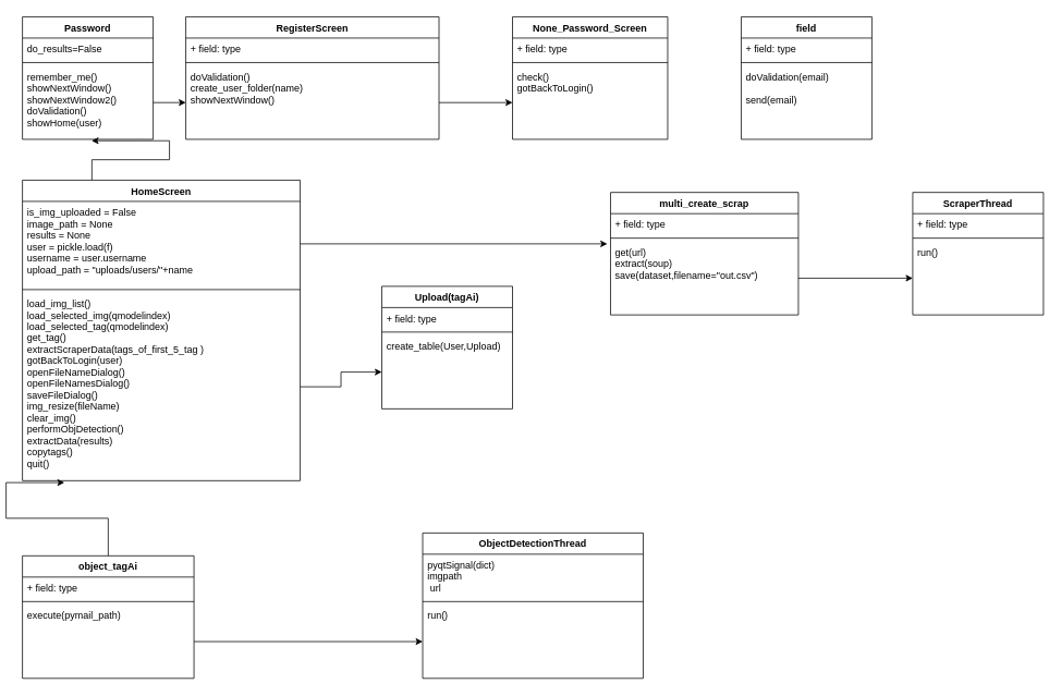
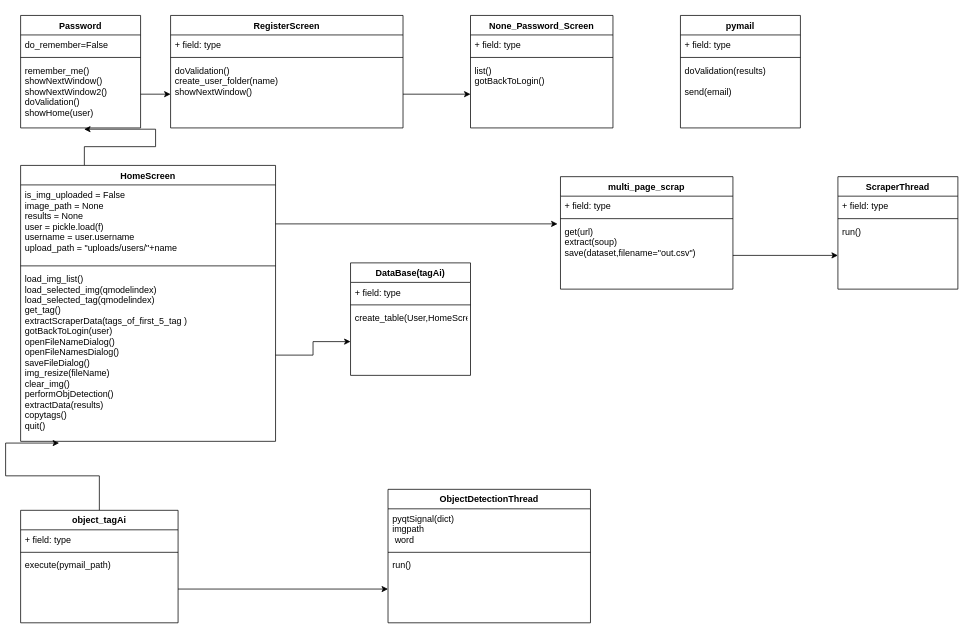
  <mxCell id="0" />
  <mxCell id="1" parent="0" />
  <mxCell id="2" value="RegisterScreen" style="swimlane;fontStyle=1;align=center;verticalAlign=top;childLayout=stackLayout;horizontal=1;startSize=26;horizontalStack=0;resizeParent=1;resizeParentMax=0;resizeLast=0;collapsible=1;marginBottom=0;" parent="1" vertex="1"><mxGeometry x="220" y="20" width="310" height="150" as="geometry" /></mxCell>
  <mxCell id="3" value="+ field: type" style="text;strokeColor=none;fillColor=none;align=left;verticalAlign=top;spacingLeft=4;spacingRight=4;overflow=hidden;rotatable=0;points=[[0,0.5],[1,0.5]];portConstraint=eastwest;" parent="2" vertex="1"><mxGeometry y="26" width="310" height="26" as="geometry" /></mxCell>
  <mxCell id="4" value="" style="line;strokeWidth=1;fillColor=none;align=left;verticalAlign=middle;spacingTop=-1;spacingLeft=3;spacingRight=3;rotatable=0;labelPosition=right;points=[];portConstraint=eastwest;" parent="2" vertex="1"><mxGeometry y="52" width="310" height="8" as="geometry" /></mxCell>
  <mxCell id="5" value="doValidation()&#10;create_user_folder(name)&#10;showNextWindow()&#10;&#10;" style="text;strokeColor=none;fillColor=none;align=left;verticalAlign=top;spacingLeft=4;spacingRight=4;overflow=hidden;rotatable=0;points=[[0,0.5],[1,0.5]];portConstraint=eastwest;" parent="2" vertex="1"><mxGeometry y="60" width="310" height="90" as="geometry" /></mxCell>
  <mxCell id="6" value="Password" style="swimlane;fontStyle=1;align=center;verticalAlign=top;childLayout=stackLayout;horizontal=1;startSize=26;horizontalStack=0;resizeParent=1;resizeParentMax=0;resizeLast=0;collapsible=1;marginBottom=0;" parent="1" vertex="1"><mxGeometry x="20" y="20" width="160" height="150" as="geometry" /></mxCell>
- <mxCell id="7" value="do_results=False" style="text;strokeColor=none;fillColor=none;align=left;verticalAlign=top;spacingLeft=4;spacingRight=4;overflow=hidden;rotatable=0;points=[[0,0.5],[1,0.5]];portConstraint=eastwest;" parent="6" vertex="1"><mxGeometry y="26" width="160" height="26" as="geometry" /></mxCell>
+ <mxCell id="7" value="do_remember=False" style="text;strokeColor=none;fillColor=none;align=left;verticalAlign=top;spacingLeft=4;spacingRight=4;overflow=hidden;rotatable=0;points=[[0,0.5],[1,0.5]];portConstraint=eastwest;" parent="6" vertex="1"><mxGeometry y="26" width="160" height="26" as="geometry" /></mxCell>
  <mxCell id="8" value="" style="line;strokeWidth=1;fillColor=none;align=left;verticalAlign=middle;spacingTop=-1;spacingLeft=3;spacingRight=3;rotatable=0;labelPosition=right;points=[];portConstraint=eastwest;" parent="6" vertex="1"><mxGeometry y="52" width="160" height="8" as="geometry" /></mxCell>
  <mxCell id="9" value="remember_me()&#10;showNextWindow()&#10;showNextWindow2()&#10;doValidation()&#10;showHome(user)" style="text;strokeColor=none;fillColor=none;align=left;verticalAlign=top;spacingLeft=4;spacingRight=4;overflow=hidden;rotatable=0;points=[[0,0.5],[1,0.5]];portConstraint=eastwest;" parent="6" vertex="1"><mxGeometry y="60" width="160" height="90" as="geometry" /></mxCell>
  <mxCell id="10" value="None_Password_Screen" style="swimlane;fontStyle=1;align=center;verticalAlign=top;childLayout=stackLayout;horizontal=1;startSize=26;horizontalStack=0;resizeParent=1;resizeParentMax=0;resizeLast=0;collapsible=1;marginBottom=0;" parent="1" vertex="1"><mxGeometry x="620" y="20" width="190" height="150" as="geometry" /></mxCell>
  <mxCell id="11" value="+ field: type" style="text;strokeColor=none;fillColor=none;align=left;verticalAlign=top;spacingLeft=4;spacingRight=4;overflow=hidden;rotatable=0;points=[[0,0.5],[1,0.5]];portConstraint=eastwest;" parent="10" vertex="1"><mxGeometry y="26" width="190" height="26" as="geometry" /></mxCell>
  <mxCell id="12" value="" style="line;strokeWidth=1;fillColor=none;align=left;verticalAlign=middle;spacingTop=-1;spacingLeft=3;spacingRight=3;rotatable=0;labelPosition=right;points=[];portConstraint=eastwest;" parent="10" vertex="1"><mxGeometry y="52" width="190" height="8" as="geometry" /></mxCell>
- <mxCell id="13" value="check()&#10;gotBackToLogin()" style="text;strokeColor=none;fillColor=none;align=left;verticalAlign=top;spacingLeft=4;spacingRight=4;overflow=hidden;rotatable=0;points=[[0,0.5],[1,0.5]];portConstraint=eastwest;" parent="10" vertex="1"><mxGeometry y="60" width="190" height="90" as="geometry" /></mxCell>
+ <mxCell id="13" value="list()&#10;gotBackToLogin()" style="text;strokeColor=none;fillColor=none;align=left;verticalAlign=top;spacingLeft=4;spacingRight=4;overflow=hidden;rotatable=0;points=[[0,0.5],[1,0.5]];portConstraint=eastwest;" parent="10" vertex="1"><mxGeometry y="60" width="190" height="90" as="geometry" /></mxCell>
  <mxCell id="14" style="edgeStyle=orthogonalEdgeStyle;rounded=0;orthogonalLoop=1;jettySize=auto;html=1;exitX=0.25;exitY=0;exitDx=0;exitDy=0;entryX=0.529;entryY=1.019;entryDx=0;entryDy=0;entryPerimeter=0;" edge="1" parent="1" source="15" target="9"><mxGeometry relative="1" as="geometry" /></mxCell>
  <mxCell id="15" value="HomeScreen" style="swimlane;fontStyle=1;align=center;verticalAlign=top;childLayout=stackLayout;horizontal=1;startSize=26;horizontalStack=0;resizeParent=1;resizeParentMax=0;resizeLast=0;collapsible=1;marginBottom=0;" parent="1" vertex="1"><mxGeometry x="20" y="220" width="340" height="368" as="geometry" /></mxCell>
  <mxCell id="16" value="is_img_uploaded = False&#10;image_path = None&#10;results = None&#10;user = pickle.load(f)     &#10;username = user.username&#10;upload_path = &quot;uploads/users/&quot;+name" style="text;strokeColor=none;fillColor=none;align=left;verticalAlign=top;spacingLeft=4;spacingRight=4;overflow=hidden;rotatable=0;points=[[0,0.5],[1,0.5]];portConstraint=eastwest;" parent="15" vertex="1"><mxGeometry y="26" width="340" height="104" as="geometry" /></mxCell>
  <mxCell id="17" value="" style="line;strokeWidth=1;fillColor=none;align=left;verticalAlign=middle;spacingTop=-1;spacingLeft=3;spacingRight=3;rotatable=0;labelPosition=right;points=[];portConstraint=eastwest;" parent="15" vertex="1"><mxGeometry y="130" width="340" height="8" as="geometry" /></mxCell>
  <mxCell id="18" value="load_img_list()&#10;load_selected_img(qmodelindex)&#10;load_selected_tag(qmodelindex)&#10;get_tag()&#10;extractScraperData(tags_of_first_5_tag )&#10;gotBackToLogin(user)&#10;openFileNameDialog()&#10;openFileNamesDialog()&#10;saveFileDialog()&#10;img_resize(fileName)&#10;clear_img()&#10;performObjDetection()&#10;extractData(results)&#10;copytags()&#10;quit()" style="text;strokeColor=none;fillColor=none;align=left;verticalAlign=top;spacingLeft=4;spacingRight=4;overflow=hidden;rotatable=0;points=[[0,0.5],[1,0.5]];portConstraint=eastwest;" parent="15" vertex="1"><mxGeometry y="138" width="340" height="230" as="geometry" /></mxCell>
  <mxCell id="19" value="ObjectDetectionThread" style="swimlane;fontStyle=1;align=center;verticalAlign=top;childLayout=stackLayout;horizontal=1;startSize=26;horizontalStack=0;resizeParent=1;resizeParentMax=0;resizeLast=0;collapsible=1;marginBottom=0;" parent="1" vertex="1"><mxGeometry x="510" y="652" width="270" height="178" as="geometry" /></mxCell>
- <mxCell id="20" value="pyqtSignal(dict)&#10;imgpath&#10; url" style="text;strokeColor=none;fillColor=none;align=left;verticalAlign=top;spacingLeft=4;spacingRight=4;overflow=hidden;rotatable=0;points=[[0,0.5],[1,0.5]];portConstraint=eastwest;" parent="19" vertex="1"><mxGeometry y="26" width="270" height="54" as="geometry" /></mxCell>
+ <mxCell id="20" value="pyqtSignal(dict)&#10;imgpath&#10; word" style="text;strokeColor=none;fillColor=none;align=left;verticalAlign=top;spacingLeft=4;spacingRight=4;overflow=hidden;rotatable=0;points=[[0,0.5],[1,0.5]];portConstraint=eastwest;" parent="19" vertex="1"><mxGeometry y="26" width="270" height="54" as="geometry" /></mxCell>
  <mxCell id="21" value="" style="line;strokeWidth=1;fillColor=none;align=left;verticalAlign=middle;spacingTop=-1;spacingLeft=3;spacingRight=3;rotatable=0;labelPosition=right;points=[];portConstraint=eastwest;" parent="19" vertex="1"><mxGeometry y="80" width="270" height="8" as="geometry" /></mxCell>
  <mxCell id="22" value="run()" style="text;strokeColor=none;fillColor=none;align=left;verticalAlign=top;spacingLeft=4;spacingRight=4;overflow=hidden;rotatable=0;points=[[0,0.5],[1,0.5]];portConstraint=eastwest;" parent="19" vertex="1"><mxGeometry y="88" width="270" height="90" as="geometry" /></mxCell>
  <mxCell id="23" value="ScraperThread" style="swimlane;fontStyle=1;align=center;verticalAlign=top;childLayout=stackLayout;horizontal=1;startSize=26;horizontalStack=0;resizeParent=1;resizeParentMax=0;resizeLast=0;collapsible=1;marginBottom=0;" parent="1" vertex="1"><mxGeometry x="1110" y="235" width="160" height="150" as="geometry" /></mxCell>
  <mxCell id="24" value="+ field: type" style="text;strokeColor=none;fillColor=none;align=left;verticalAlign=top;spacingLeft=4;spacingRight=4;overflow=hidden;rotatable=0;points=[[0,0.5],[1,0.5]];portConstraint=eastwest;" parent="23" vertex="1"><mxGeometry y="26" width="160" height="26" as="geometry" /></mxCell>
  <mxCell id="25" value="" style="line;strokeWidth=1;fillColor=none;align=left;verticalAlign=middle;spacingTop=-1;spacingLeft=3;spacingRight=3;rotatable=0;labelPosition=right;points=[];portConstraint=eastwest;" parent="23" vertex="1"><mxGeometry y="52" width="160" height="8" as="geometry" /></mxCell>
  <mxCell id="26" value="run()" style="text;strokeColor=none;fillColor=none;align=left;verticalAlign=top;spacingLeft=4;spacingRight=4;overflow=hidden;rotatable=0;points=[[0,0.5],[1,0.5]];portConstraint=eastwest;" parent="23" vertex="1"><mxGeometry y="60" width="160" height="90" as="geometry" /></mxCell>
- <mxCell id="27" value="Upload(tagAi)" style="swimlane;fontStyle=1;align=center;verticalAlign=top;childLayout=stackLayout;horizontal=1;startSize=26;horizontalStack=0;resizeParent=1;resizeParentMax=0;resizeLast=0;collapsible=1;marginBottom=0;" parent="1" vertex="1"><mxGeometry x="460" y="350" width="160" height="150" as="geometry" /></mxCell>
+ <mxCell id="27" value="DataBase(tagAi)" style="swimlane;fontStyle=1;align=center;verticalAlign=top;childLayout=stackLayout;horizontal=1;startSize=26;horizontalStack=0;resizeParent=1;resizeParentMax=0;resizeLast=0;collapsible=1;marginBottom=0;" parent="1" vertex="1"><mxGeometry x="460" y="350" width="160" height="150" as="geometry" /></mxCell>
  <mxCell id="28" value="+ field: type" style="text;strokeColor=none;fillColor=none;align=left;verticalAlign=top;spacingLeft=4;spacingRight=4;overflow=hidden;rotatable=0;points=[[0,0.5],[1,0.5]];portConstraint=eastwest;" parent="27" vertex="1"><mxGeometry y="26" width="160" height="26" as="geometry" /></mxCell>
  <mxCell id="29" value="" style="line;strokeWidth=1;fillColor=none;align=left;verticalAlign=middle;spacingTop=-1;spacingLeft=3;spacingRight=3;rotatable=0;labelPosition=right;points=[];portConstraint=eastwest;" parent="27" vertex="1"><mxGeometry y="52" width="160" height="8" as="geometry" /></mxCell>
- <mxCell id="30" value="create_table(User,Upload)&#10;" style="text;strokeColor=none;fillColor=none;align=left;verticalAlign=top;spacingLeft=4;spacingRight=4;overflow=hidden;rotatable=0;points=[[0,0.5],[1,0.5]];portConstraint=eastwest;" parent="27" vertex="1"><mxGeometry y="60" width="160" height="90" as="geometry" /></mxCell>
- <mxCell id="31" value="multi_create_scrap&#10;" style="swimlane;fontStyle=1;align=center;verticalAlign=top;childLayout=stackLayout;horizontal=1;startSize=26;horizontalStack=0;resizeParent=1;resizeParentMax=0;resizeLast=0;collapsible=1;marginBottom=0;" parent="1" vertex="1"><mxGeometry x="740" y="235" width="230" height="150" as="geometry" /></mxCell>
+ <mxCell id="30" value="create_table(User,HomeScreen)&#10;" style="text;strokeColor=none;fillColor=none;align=left;verticalAlign=top;spacingLeft=4;spacingRight=4;overflow=hidden;rotatable=0;points=[[0,0.5],[1,0.5]];portConstraint=eastwest;" parent="27" vertex="1"><mxGeometry y="60" width="160" height="90" as="geometry" /></mxCell>
+ <mxCell id="31" value="multi_page_scrap&#10;" style="swimlane;fontStyle=1;align=center;verticalAlign=top;childLayout=stackLayout;horizontal=1;startSize=26;horizontalStack=0;resizeParent=1;resizeParentMax=0;resizeLast=0;collapsible=1;marginBottom=0;" parent="1" vertex="1"><mxGeometry x="740" y="235" width="230" height="150" as="geometry" /></mxCell>
  <mxCell id="32" value="+ field: type" style="text;strokeColor=none;fillColor=none;align=left;verticalAlign=top;spacingLeft=4;spacingRight=4;overflow=hidden;rotatable=0;points=[[0,0.5],[1,0.5]];portConstraint=eastwest;" parent="31" vertex="1"><mxGeometry y="26" width="230" height="26" as="geometry" /></mxCell>
  <mxCell id="33" value="" style="line;strokeWidth=1;fillColor=none;align=left;verticalAlign=middle;spacingTop=-1;spacingLeft=3;spacingRight=3;rotatable=0;labelPosition=right;points=[];portConstraint=eastwest;" parent="31" vertex="1"><mxGeometry y="52" width="230" height="8" as="geometry" /></mxCell>
  <mxCell id="34" value="get(url)&#10;extract(soup)&#10;save(dataset,filename=&quot;out.csv&quot;)" style="text;strokeColor=none;fillColor=none;align=left;verticalAlign=top;spacingLeft=4;spacingRight=4;overflow=hidden;rotatable=0;points=[[0,0.5],[1,0.5]];portConstraint=eastwest;" parent="31" vertex="1"><mxGeometry y="60" width="230" height="90" as="geometry" /></mxCell>
  <mxCell id="35" style="edgeStyle=orthogonalEdgeStyle;rounded=0;orthogonalLoop=1;jettySize=auto;html=1;exitX=0.5;exitY=0;exitDx=0;exitDy=0;entryX=0.151;entryY=1.01;entryDx=0;entryDy=0;entryPerimeter=0;" edge="1" parent="1" source="36" target="18"><mxGeometry relative="1" as="geometry" /></mxCell>
  <mxCell id="36" value="object_tagAi" style="swimlane;fontStyle=1;align=center;verticalAlign=top;childLayout=stackLayout;horizontal=1;startSize=26;horizontalStack=0;resizeParent=1;resizeParentMax=0;resizeLast=0;collapsible=1;marginBottom=0;" parent="1" vertex="1"><mxGeometry x="20" y="680" width="210" height="150" as="geometry" /></mxCell>
  <mxCell id="37" value="+ field: type" style="text;strokeColor=none;fillColor=none;align=left;verticalAlign=top;spacingLeft=4;spacingRight=4;overflow=hidden;rotatable=0;points=[[0,0.5],[1,0.5]];portConstraint=eastwest;" parent="36" vertex="1"><mxGeometry y="26" width="210" height="26" as="geometry" /></mxCell>
  <mxCell id="38" value="" style="line;strokeWidth=1;fillColor=none;align=left;verticalAlign=middle;spacingTop=-1;spacingLeft=3;spacingRight=3;rotatable=0;labelPosition=right;points=[];portConstraint=eastwest;" parent="36" vertex="1"><mxGeometry y="52" width="210" height="8" as="geometry" /></mxCell>
  <mxCell id="39" value="execute(pymail_path)" style="text;strokeColor=none;fillColor=none;align=left;verticalAlign=top;spacingLeft=4;spacingRight=4;overflow=hidden;rotatable=0;points=[[0,0.5],[1,0.5]];portConstraint=eastwest;" parent="36" vertex="1"><mxGeometry y="60" width="210" height="90" as="geometry" /></mxCell>
- <mxCell id="40" value="field" style="swimlane;fontStyle=1;align=center;verticalAlign=top;childLayout=stackLayout;horizontal=1;startSize=26;horizontalStack=0;resizeParent=1;resizeParentMax=0;resizeLast=0;collapsible=1;marginBottom=0;" vertex="1" parent="1"><mxGeometry x="900" y="20" width="160" height="150" as="geometry" /></mxCell>
+ <mxCell id="40" value="pymail" style="swimlane;fontStyle=1;align=center;verticalAlign=top;childLayout=stackLayout;horizontal=1;startSize=26;horizontalStack=0;resizeParent=1;resizeParentMax=0;resizeLast=0;collapsible=1;marginBottom=0;" vertex="1" parent="1"><mxGeometry x="900" y="20" width="160" height="150" as="geometry" /></mxCell>
  <mxCell id="41" value="+ field: type" style="text;strokeColor=none;fillColor=none;align=left;verticalAlign=top;spacingLeft=4;spacingRight=4;overflow=hidden;rotatable=0;points=[[0,0.5],[1,0.5]];portConstraint=eastwest;" vertex="1" parent="40"><mxGeometry y="26" width="160" height="26" as="geometry" /></mxCell>
  <mxCell id="42" value="" style="line;strokeWidth=1;fillColor=none;align=left;verticalAlign=middle;spacingTop=-1;spacingLeft=3;spacingRight=3;rotatable=0;labelPosition=right;points=[];portConstraint=eastwest;" vertex="1" parent="40"><mxGeometry y="52" width="160" height="8" as="geometry" /></mxCell>
- <mxCell id="43" value="doValidation(email)&#10;&#10;send(email)&#10;&#10;" style="text;strokeColor=none;fillColor=none;align=left;verticalAlign=top;spacingLeft=4;spacingRight=4;overflow=hidden;rotatable=0;points=[[0,0.5],[1,0.5]];portConstraint=eastwest;" vertex="1" parent="40"><mxGeometry y="60" width="160" height="90" as="geometry" /></mxCell>
+ <mxCell id="43" value="doValidation(results)&#10;&#10;send(email)&#10;&#10;" style="text;strokeColor=none;fillColor=none;align=left;verticalAlign=top;spacingLeft=4;spacingRight=4;overflow=hidden;rotatable=0;points=[[0,0.5],[1,0.5]];portConstraint=eastwest;" vertex="1" parent="40"><mxGeometry y="60" width="160" height="90" as="geometry" /></mxCell>
  <mxCell id="44" style="edgeStyle=orthogonalEdgeStyle;rounded=0;orthogonalLoop=1;jettySize=auto;html=1;exitX=1;exitY=0.5;exitDx=0;exitDy=0;" edge="1" parent="1" source="18" target="30"><mxGeometry relative="1" as="geometry" /></mxCell>
  <mxCell id="45" style="edgeStyle=orthogonalEdgeStyle;rounded=0;orthogonalLoop=1;jettySize=auto;html=1;exitX=1;exitY=0.5;exitDx=0;exitDy=0;entryX=0;entryY=0.5;entryDx=0;entryDy=0;" edge="1" parent="1" source="34" target="26"><mxGeometry relative="1" as="geometry" /></mxCell>
  <mxCell id="46" style="edgeStyle=orthogonalEdgeStyle;rounded=0;orthogonalLoop=1;jettySize=auto;html=1;exitX=1;exitY=0.5;exitDx=0;exitDy=0;entryX=0;entryY=0.5;entryDx=0;entryDy=0;" edge="1" parent="1" source="9" target="5"><mxGeometry relative="1" as="geometry" /></mxCell>
  <mxCell id="47" style="edgeStyle=orthogonalEdgeStyle;rounded=0;orthogonalLoop=1;jettySize=auto;html=1;exitX=1;exitY=0.5;exitDx=0;exitDy=0;entryX=0;entryY=0.5;entryDx=0;entryDy=0;" edge="1" parent="1" source="5" target="13"><mxGeometry relative="1" as="geometry" /></mxCell>
  <mxCell id="48" style="edgeStyle=orthogonalEdgeStyle;rounded=0;orthogonalLoop=1;jettySize=auto;html=1;exitX=1;exitY=0.5;exitDx=0;exitDy=0;" edge="1" parent="1" source="39" target="22"><mxGeometry relative="1" as="geometry" /></mxCell>
  <mxCell id="49" style="edgeStyle=orthogonalEdgeStyle;rounded=0;orthogonalLoop=1;jettySize=auto;html=1;exitX=1;exitY=0.5;exitDx=0;exitDy=0;entryX=-0.017;entryY=0.033;entryDx=0;entryDy=0;entryPerimeter=0;" edge="1" parent="1" source="16" target="34"><mxGeometry relative="1" as="geometry" /></mxCell>
